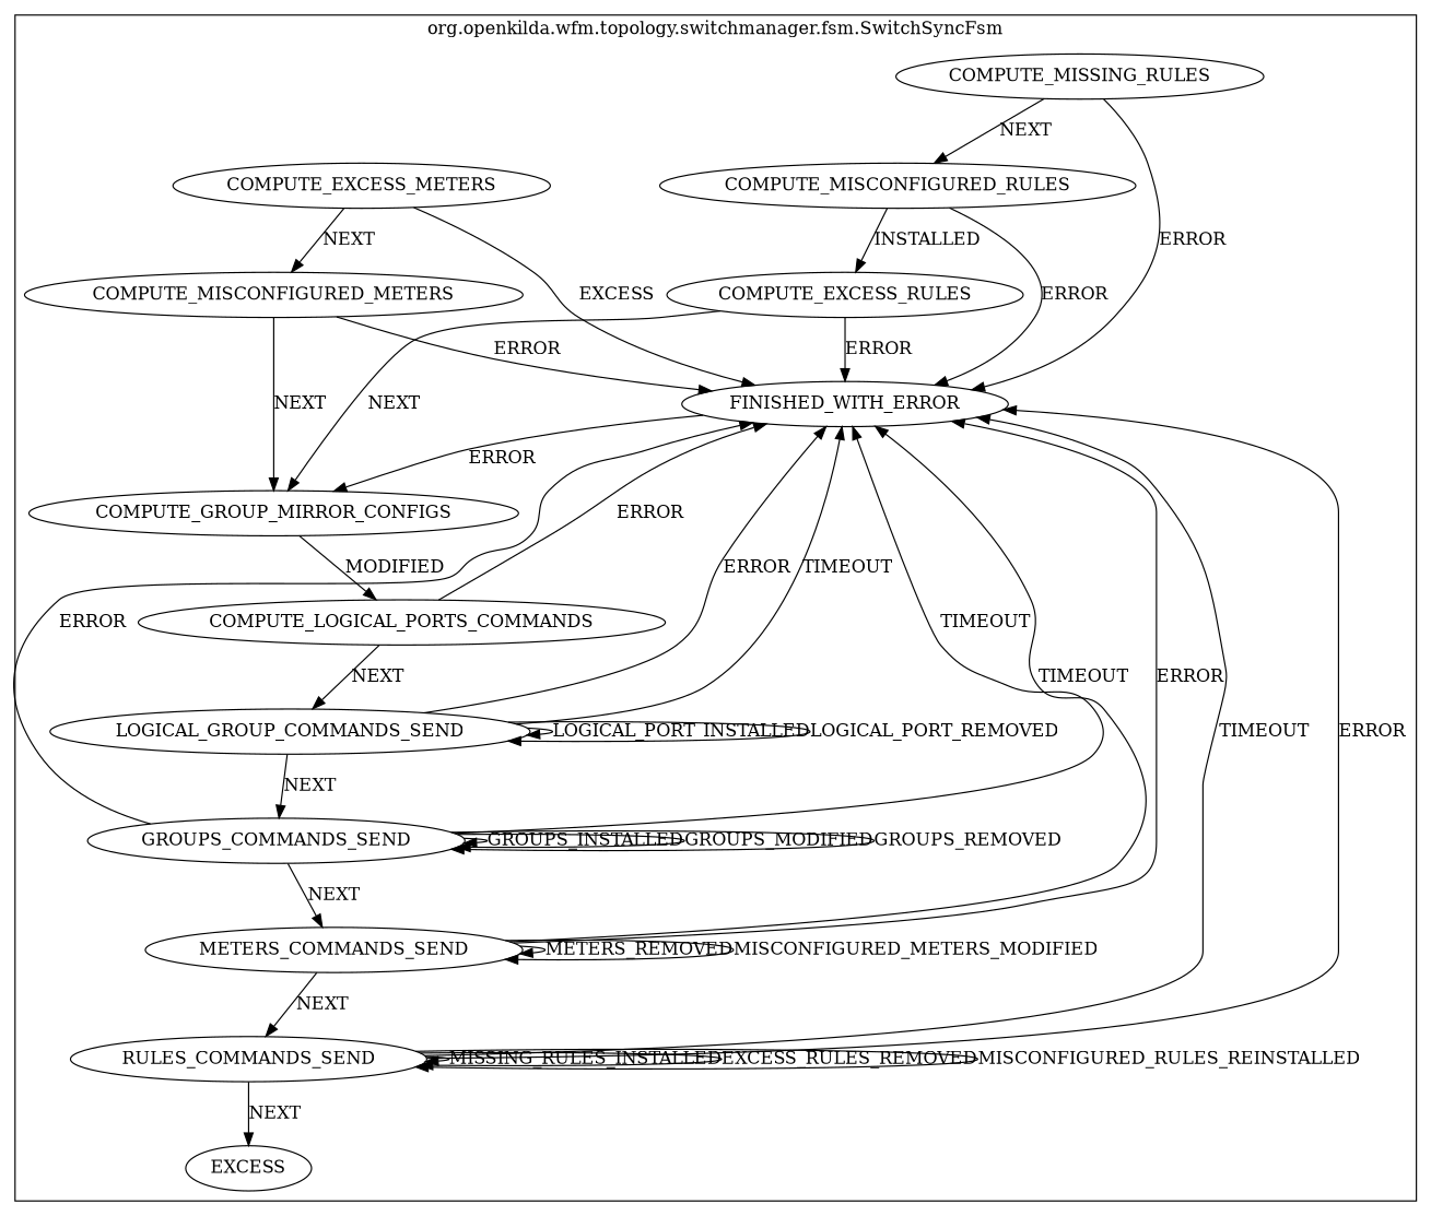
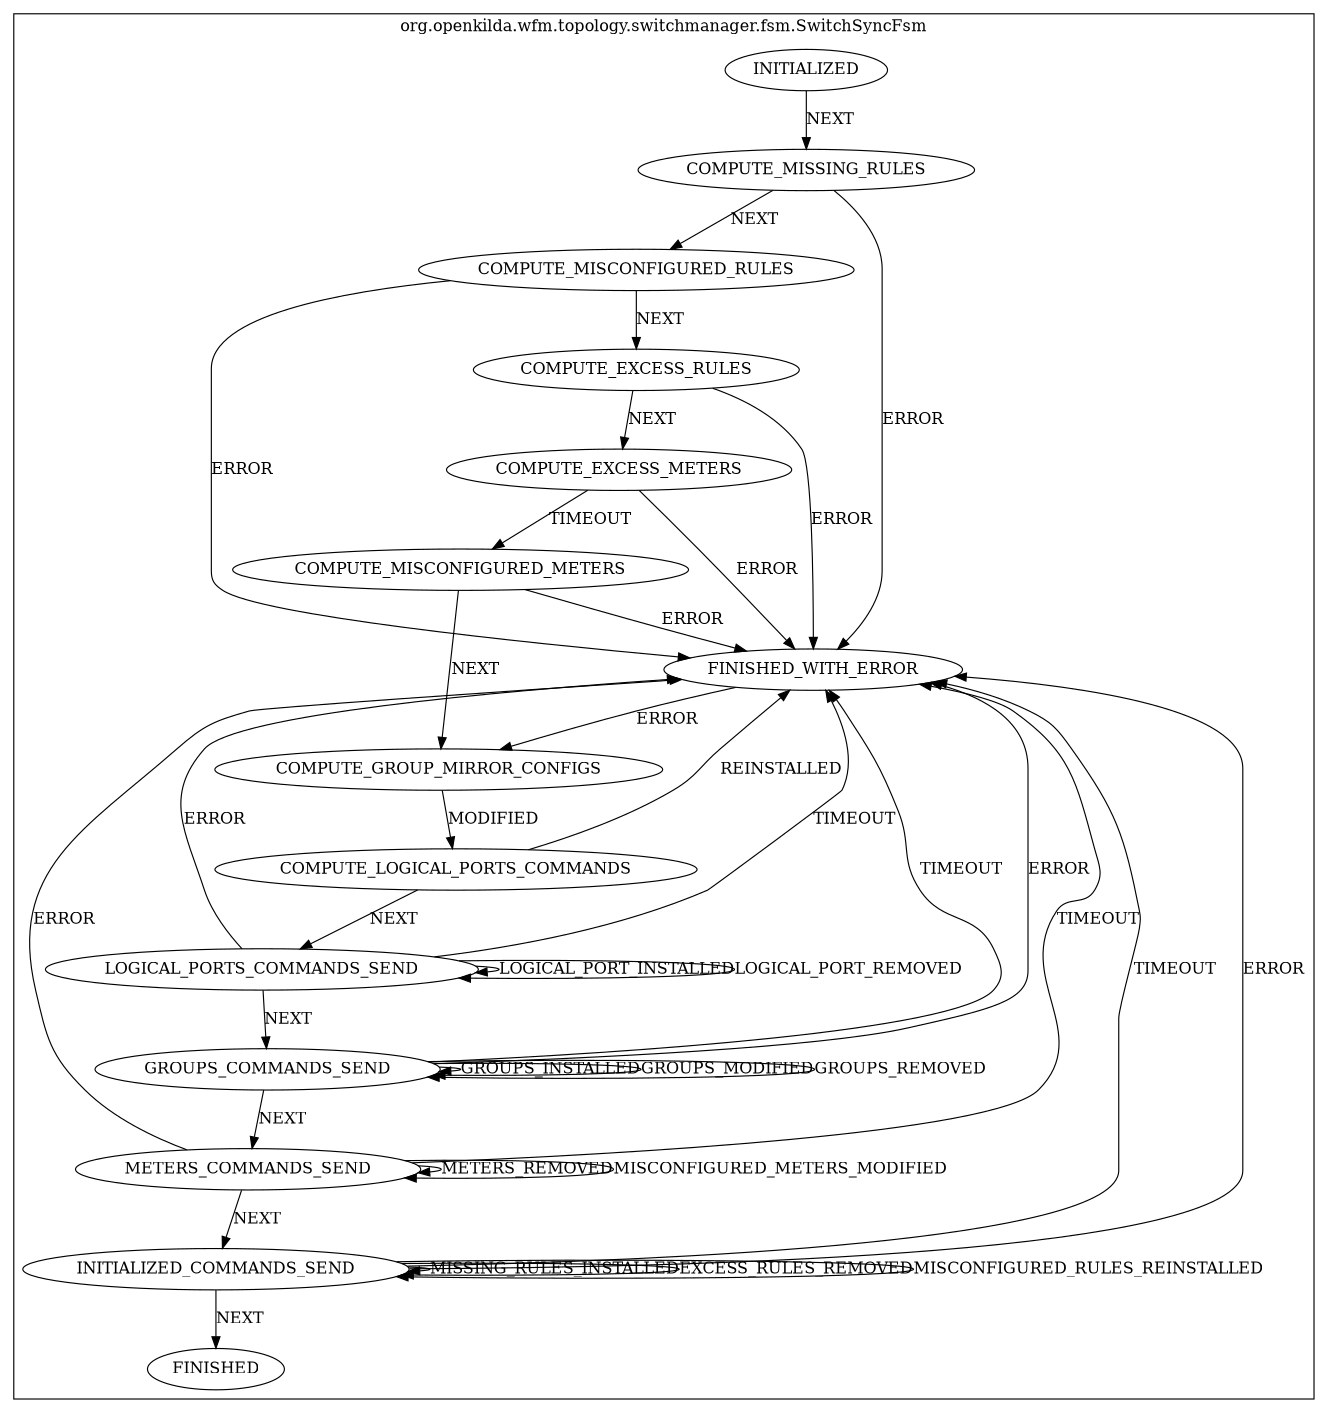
  digraph {
    compound=true
    n1 [label=COMPUTE_EXCESS_RULES]
    n2 [label=FINISHED_WITH_ERROR]
    n3 [label=COMPUTE_EXCESS_METERS]
    n4 [label=COMPUTE_MISCONFIGURED_RULES]
    n5 [label=GROUPS_COMMANDS_SEND]
    n6 [label=METERS_COMMANDS_SEND]
+   n7 [label=INITIALIZED]
    n8 [label=COMPUTE_MISSING_RULES]
    n9 [label=COMPUTE_LOGICAL_PORTS_COMMANDS]
-   n10 [label=LOGICAL_GROUP_COMMANDS_SEND]
-   n11 [label=RULES_COMMANDS_SEND]
-   n12 [label=EXCESS]
+   n10 [label=LOGICAL_PORTS_COMMANDS_SEND]
+   n11 [label=INITIALIZED_COMMANDS_SEND]
+   n12 [label=FINISHED]
    n13 [label=COMPUTE_MISCONFIGURED_METERS]
    n14 [label=COMPUTE_GROUP_MIRROR_CONFIGS]
    subgraph cluster_1 {
      label="org.openkilda.wfm.topology.switchmanager.fsm.SwitchSyncFsm"
      n1
      n2
      n3
      n4
      n5
      n6
+     n7
      n8
      n9
      n10
      n11
      n12
      n13
      n14
    }
    n1 -> n2 [label=ERROR]
-   n1 -> n14 [label=NEXT]
+   n1 -> n3 [label=NEXT]
    n2 -> n14 [label=ERROR]
-   n3 -> n2 [label=EXCESS]
-   n3 -> n13 [label=NEXT]
-   n4 -> n1 [label=INSTALLED]
+   n3 -> n2 [label=ERROR]
+   n3 -> n13 [label=TIMEOUT]
+   n4 -> n1 [label=NEXT]
    n4 -> n2 [label=ERROR]
    n5 -> n2 [label=TIMEOUT]
    n5 -> n2 [label=ERROR]
    n5 -> n5 [label=GROUPS_INSTALLED]
    n5 -> n5 [label=GROUPS_MODIFIED]
    n5 -> n5 [label=GROUPS_REMOVED]
    n5 -> n6 [label=NEXT]
    n6 -> n2 [label=TIMEOUT]
    n6 -> n2 [label=ERROR]
    n6 -> n6 [label=METERS_REMOVED]
    n6 -> n6 [label=MISCONFIGURED_METERS_MODIFIED]
    n6 -> n11 [label=NEXT]
+   n7 -> n8 [label=NEXT]
    n8 -> n2 [label=ERROR]
    n8 -> n4 [label=NEXT]
-   n9 -> n2 [label=ERROR]
+   n9 -> n2 [label=REINSTALLED]
    n9 -> n10 [label=NEXT]
    n10 -> n2 [label=TIMEOUT]
    n10 -> n2 [label=ERROR]
    n10 -> n5 [label=NEXT]
    n10 -> n10 [label=LOGICAL_PORT_INSTALLED]
    n10 -> n10 [label=LOGICAL_PORT_REMOVED]
    n11 -> n2 [label=TIMEOUT]
    n11 -> n2 [label=ERROR]
    n11 -> n11 [label=MISSING_RULES_INSTALLED]
    n11 -> n11 [label=EXCESS_RULES_REMOVED]
    n11 -> n11 [label=MISCONFIGURED_RULES_REINSTALLED]
    n11 -> n12 [label=NEXT]
    n13 -> n2 [label=ERROR]
    n13 -> n14 [label=NEXT]
    n14 -> n9 [label=MODIFIED]
  }
